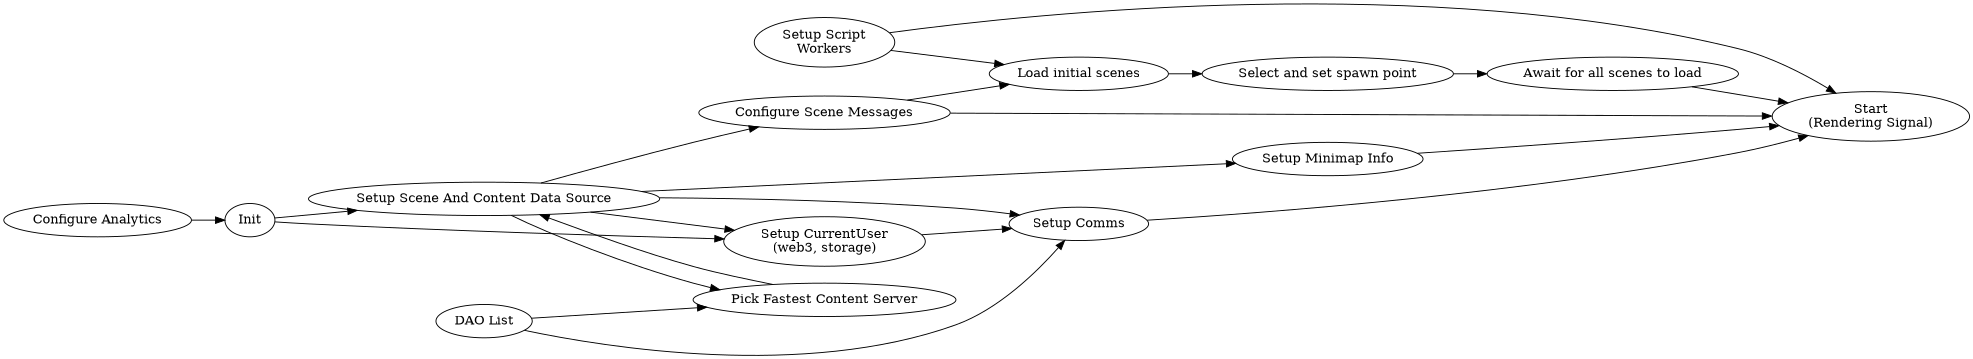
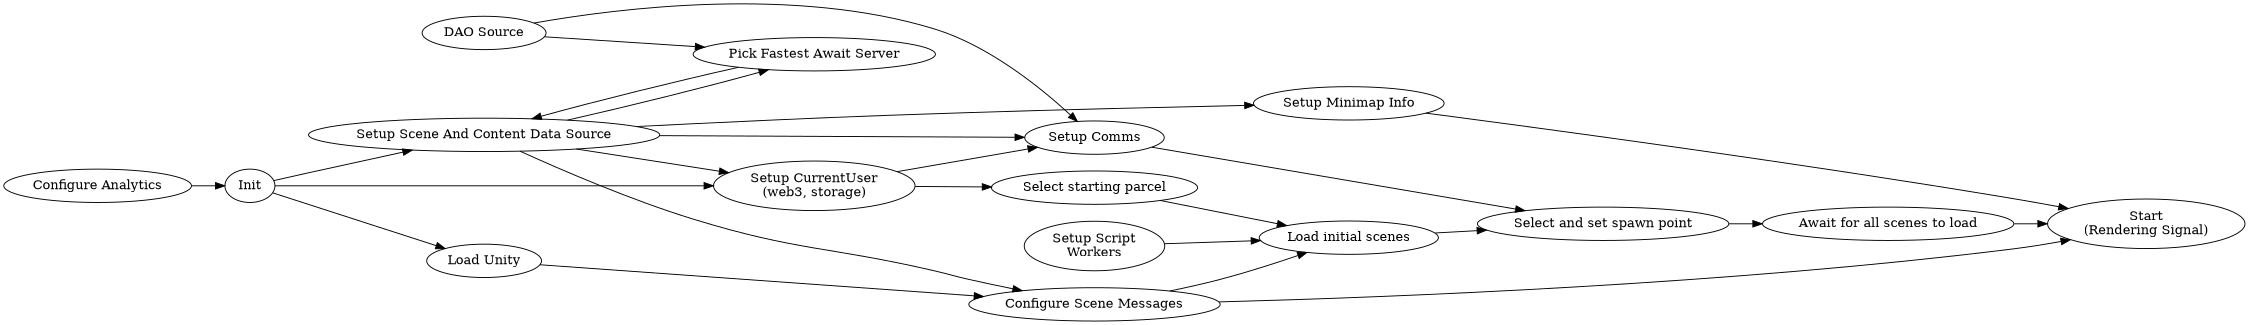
  digraph {
    rankdir=LR
    Init
+   "Load Unity"
    "Setup CurrentUser\n(web3, storage)"
    "Setup Scene And Content Data Source"
    "Configure Scene Messages"
    "Setup Comms"
-   "Pick Fastest Content Server"
+   "Select starting parcel"
+   "Pick Fastest Content Server" [label="Pick Fastest Await Server"]
    "Setup Minimap Info"
    "Configure Analytics"
    "Start\n(Rendering Signal)"
    "Load initial scenes"
-   "DAO List"
+   "DAO List" [label="DAO Source"]
    "Setup Script\nWorkers"
    "Select and set spawn point"
    "Await for all scenes to load"
+   Init -> "Load Unity"
    Init -> "Setup CurrentUser\n(web3, storage)"
    Init -> "Setup Scene And Content Data Source"
+   "Load Unity" -> "Configure Scene Messages"
    "Setup CurrentUser\n(web3, storage)" -> "Setup Comms"
+   "Setup CurrentUser\n(web3, storage)" -> "Select starting parcel"
    "Setup Scene And Content Data Source" -> "Setup CurrentUser\n(web3, storage)"
    "Setup Scene And Content Data Source" -> "Configure Scene Messages"
    "Setup Scene And Content Data Source" -> "Setup Comms"
    "Setup Scene And Content Data Source" -> "Pick Fastest Content Server"
    "Setup Scene And Content Data Source" -> "Setup Minimap Info"
    "Configure Scene Messages" -> "Start\n(Rendering Signal)"
    "Configure Scene Messages" -> "Load initial scenes"
-   "Setup Comms" -> "Start\n(Rendering Signal)"
+   "Setup Comms" -> "Select and set spawn point"
+   "Select starting parcel" -> "Load initial scenes"
    "Pick Fastest Content Server" -> "Setup Scene And Content Data Source"
    "Setup Minimap Info" -> "Start\n(Rendering Signal)"
    "Configure Analytics" -> Init
    "Load initial scenes" -> "Select and set spawn point"
    "DAO List" -> "Setup Comms"
    "DAO List" -> "Pick Fastest Content Server"
-   "Setup Script\nWorkers" -> "Start\n(Rendering Signal)"
    "Setup Script\nWorkers" -> "Load initial scenes"
    "Select and set spawn point" -> "Await for all scenes to load"
    "Await for all scenes to load" -> "Start\n(Rendering Signal)"
  }
